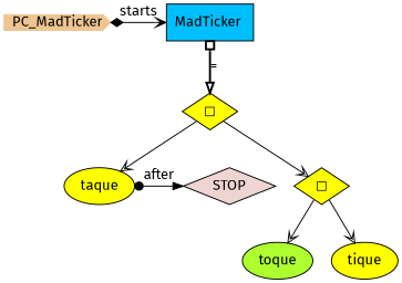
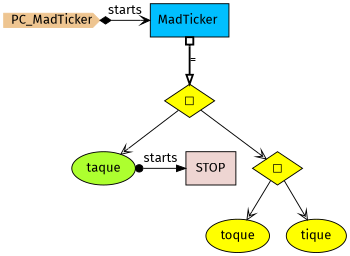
  digraph {
    fontname="Fira Sans"
    node [fontname="Fira Sans" shape=ellipse style=filled fillcolor=yellow]
    edge [arrowhead=vee fontname="Fira Sans" fillcolor=white]
    n1 [color=burlywood2 height=.2 label=PC_MadTicker shape=cds width=.2 fillcolor=""]
    n2 [fillcolor=deepskyblue label="MadTicker " shape=box]
-   n3 [fillcolor=mistyrose2 label=STOP shape=diamond]
-   n4 [label=taque]
+   n3 [fillcolor=mistyrose2 label=STOP shape=box]
+   n4 [fillcolor=greenyellow label=taque]
    n5 [label="◻︎" shape=diamond]
    n6 [label="◻︎" shape=diamond]
-   n7 [fillcolor=greenyellow label=toque]
+   n7 [label=toque]
    n8 [label=tique]
    subgraph sub_1 {
      rank=min
      n1
      n2
    }
    subgraph sub_2 {
      rank=same
      n3
      n4
    }
    n1 -> n2 [arrowhead=open arrowtail=diamond dir=both label=starts fillcolor=""]
    n2 -> n5 [arrowhead=onormal arrowtail=obox dir=both label="=" penwidth=2 fillcolor=""]
-   n4 -> n3 [arrowtail=dot dir=both label=after arrowhead="" fillcolor=""]
+   n4 -> n3 [arrowtail=dot dir=both label=starts arrowhead="" fillcolor=""]
    n5 -> n4
    n5 -> n6
    n6 -> n7
    n6 -> n8
  }
